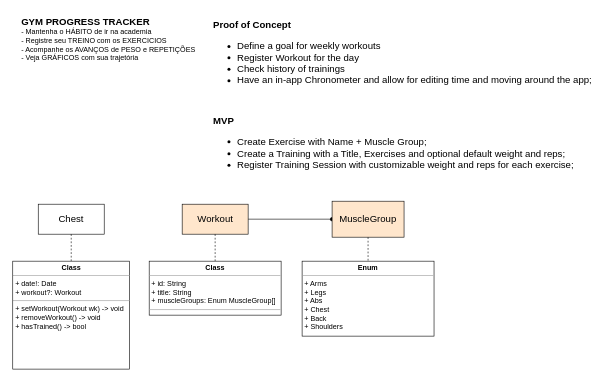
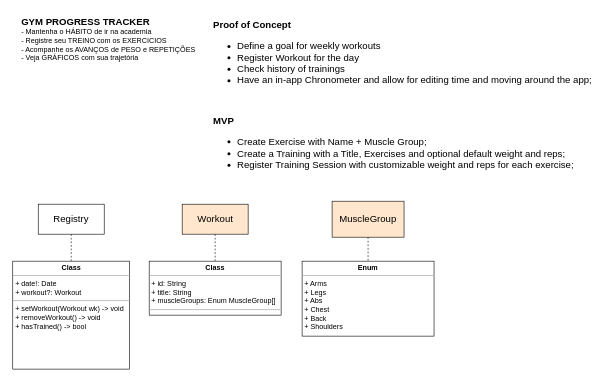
  <mxCell id="0" />
  <mxCell id="1" parent="0" />
  <mxCell id="2" value="&lt;div style=&quot;font-size: 16px;&quot; align=&quot;left&quot;&gt;&lt;font style=&quot;font-size: 16px;&quot;&gt;&lt;b&gt;GYM PROGRESS TRACKER&lt;br&gt;&lt;/b&gt;&lt;/font&gt;&lt;/div&gt;&lt;div align=&quot;left&quot;&gt;- Mantenha o HÁBITO de ir na academia&lt;/div&gt;&lt;div align=&quot;left&quot;&gt;- Registre seu TREINO com os EXERCICIOS&lt;/div&gt;&lt;div align=&quot;left&quot;&gt;- Acompanhe os AVANÇOS de PESO e REPETIÇÕES&lt;/div&gt;&lt;div align=&quot;left&quot;&gt;- Veja GRÁFICOS com sua trajetória&lt;br&gt;&lt;/div&gt;" style="text;html=1;align=left;verticalAlign=middle;resizable=0;points=[];autosize=1;strokeColor=none;fillColor=none;" parent="1" vertex="1"><mxGeometry x="33" y="20" width="310" height="90" as="geometry" /></mxCell>
  <mxCell id="3" value="&lt;div align=&quot;left&quot;&gt;&lt;b&gt;Proof of Concept&lt;/b&gt;&lt;/div&gt;&lt;ul&gt;&lt;li&gt;Define a goal for weekly workouts&lt;/li&gt;&lt;li&gt;Register Workout for the day&lt;/li&gt;&lt;li&gt;Check history of trainings&lt;/li&gt;&lt;li&gt;Have an in-app Chronometer and allow for editing time and moving around the app;&lt;br&gt;&lt;/li&gt;&lt;/ul&gt;" style="text;html=1;align=left;verticalAlign=middle;resizable=0;points=[];autosize=1;strokeColor=none;fillColor=none;fontSize=16;" parent="1" vertex="1"><mxGeometry x="353" y="20" width="650" height="150" as="geometry" /></mxCell>
  <mxCell id="4" value="&lt;div align=&quot;left&quot;&gt;&lt;b&gt;MVP&lt;/b&gt;&lt;br&gt;&lt;ul&gt;&lt;li&gt;Create Exercise with Name + Muscle Group;&lt;br&gt;&lt;/li&gt;&lt;li&gt;Create a Training with a Title, Exercises and optional default weight and reps;&lt;/li&gt;&lt;li&gt;Register Training Session with customizable weight and reps for each exercise;&lt;/li&gt;&lt;/ul&gt;&lt;/div&gt;" style="text;html=1;align=left;verticalAlign=middle;resizable=0;points=[];autosize=1;strokeColor=none;fillColor=none;fontSize=16;" parent="1" vertex="1"><mxGeometry x="353" y="180" width="620" height="130" as="geometry" /></mxCell>
- <mxCell id="5" style="edgeStyle=orthogonalEdgeStyle;rounded=0;sketch=0;orthogonalLoop=1;jettySize=auto;html=1;fontSize=16;startArrow=none;startFill=0;endArrow=oval;endFill=1;" parent="1" source="6" target="9" edge="1"><mxGeometry relative="1" as="geometry" /></mxCell>
  <mxCell id="6" value="Workout" style="html=1;fontSize=16;fillColor=#ffe6cc;" parent="1" vertex="1"><mxGeometry x="303" y="340" width="110" height="50" as="geometry" /></mxCell>
  <mxCell id="7" value="" style="edgeStyle=orthogonalEdgeStyle;rounded=0;sketch=0;orthogonalLoop=1;jettySize=auto;html=1;dashed=1;fontSize=16;startArrow=none;startFill=0;endArrow=none;endFill=0;" parent="1" source="6" target="8" edge="1"><mxGeometry relative="1" as="geometry"><mxPoint x="353" y="390" as="sourcePoint" /><mxPoint x="353" y="470" as="targetPoint" /></mxGeometry></mxCell>
  <mxCell id="8" value="&lt;p style=&quot;margin:0px;margin-top:4px;text-align:center;&quot;&gt;&lt;b&gt;Class&lt;/b&gt;&lt;/p&gt;&lt;hr size=&quot;1&quot;&gt;&lt;p style=&quot;margin:0px;margin-left:4px;&quot;&gt;+ id: String&lt;/p&gt;&lt;p style=&quot;margin:0px;margin-left:4px;&quot;&gt;+ title: String&lt;/p&gt;&lt;p style=&quot;margin:0px;margin-left:4px;&quot;&gt;+ muscleGroups: Enum MuscleGroup[]&lt;/p&gt;&lt;hr size=&quot;1&quot;&gt;&lt;p style=&quot;margin:0px;margin-left:4px;&quot;&gt;&lt;br&gt;&lt;/p&gt;" style="verticalAlign=top;align=left;overflow=fill;fontSize=12;fontFamily=Helvetica;html=1;" parent="1" vertex="1"><mxGeometry x="248" y="435" width="220" height="90" as="geometry" /></mxCell>
  <mxCell id="9" value="MuscleGroup" style="whiteSpace=wrap;html=1;fontSize=16;fillColor=#ffe6cc;" parent="1" vertex="1"><mxGeometry x="553" y="335" width="120" height="60" as="geometry" /></mxCell>
  <mxCell id="10" value="" style="edgeStyle=orthogonalEdgeStyle;rounded=0;sketch=0;orthogonalLoop=1;jettySize=auto;html=1;dashed=1;fontSize=16;startArrow=none;startFill=0;endArrow=none;endFill=0;" parent="1" source="9" target="11" edge="1"><mxGeometry relative="1" as="geometry"><mxPoint x="613" y="400" as="sourcePoint" /><mxPoint x="613" y="480" as="targetPoint" /></mxGeometry></mxCell>
  <mxCell id="11" value="&lt;p style=&quot;margin:0px;margin-top:4px;text-align:center;&quot;&gt;&lt;b&gt;Enum&lt;/b&gt;&lt;/p&gt;&lt;hr size=&quot;1&quot;&gt;&lt;p style=&quot;margin:0px;margin-left:4px;&quot;&gt;+ Arms&lt;/p&gt;&lt;p style=&quot;margin:0px;margin-left:4px;&quot;&gt;+ Legs&lt;/p&gt;&lt;p style=&quot;margin:0px;margin-left:4px;&quot;&gt;+ Abs&lt;/p&gt;&lt;p style=&quot;margin:0px;margin-left:4px;&quot;&gt;+ Chest&lt;/p&gt;&lt;p style=&quot;margin:0px;margin-left:4px;&quot;&gt;+ Back&lt;/p&gt;&lt;p style=&quot;margin:0px;margin-left:4px;&quot;&gt;+ Shoulders&lt;br&gt;&lt;/p&gt;" style="verticalAlign=top;align=left;overflow=fill;fontSize=12;fontFamily=Helvetica;html=1;" parent="1" vertex="1"><mxGeometry x="503" y="435" width="220" height="125" as="geometry" /></mxCell>
- <mxCell id="12" value="Chest" style="whiteSpace=wrap;html=1;fontSize=16;" parent="1" vertex="1"><mxGeometry x="63" y="340" width="110" height="50" as="geometry" /></mxCell>
+ <mxCell id="12" value="Registry" style="whiteSpace=wrap;html=1;fontSize=16;" parent="1" vertex="1"><mxGeometry x="63" y="340" width="110" height="50" as="geometry" /></mxCell>
  <mxCell id="13" style="edgeStyle=orthogonalEdgeStyle;rounded=0;sketch=0;orthogonalLoop=1;jettySize=auto;html=1;fontSize=16;startArrow=none;startFill=0;endArrow=none;endFill=0;dashed=1;" parent="1" source="14" edge="1"><mxGeometry relative="1" as="geometry"><mxPoint x="118" y="440" as="sourcePoint" /><mxPoint x="118" y="390" as="targetPoint" /></mxGeometry></mxCell>
  <mxCell id="14" value="&lt;p style=&quot;margin:0px;margin-top:4px;text-align:center;&quot;&gt;&lt;b&gt;Class&lt;/b&gt;&lt;/p&gt;&lt;hr size=&quot;1&quot;&gt;&lt;p style=&quot;margin:0px;margin-left:4px;&quot;&gt;+ date!: Date&lt;br&gt;&lt;/p&gt;&lt;p style=&quot;margin:0px;margin-left:4px;&quot;&gt;+ workout?: Workout&lt;br&gt;&lt;/p&gt;&lt;hr size=&quot;1&quot;&gt;&lt;p style=&quot;margin:0px;margin-left:4px;&quot;&gt;+ setWorkout(Workout wk) -&amp;gt; void&lt;br&gt;&lt;/p&gt;&lt;p style=&quot;margin:0px;margin-left:4px;&quot;&gt;+ removeWorkout() -&amp;gt; void&lt;br&gt;&lt;/p&gt;&lt;p style=&quot;margin:0px;margin-left:4px;&quot;&gt;+ hasTrained() -&amp;gt; bool&lt;br&gt;&lt;/p&gt;" style="verticalAlign=top;align=left;overflow=fill;fontSize=12;fontFamily=Helvetica;html=1;" parent="1" vertex="1"><mxGeometry x="20.5" y="435" width="195" height="180" as="geometry" /></mxCell>
